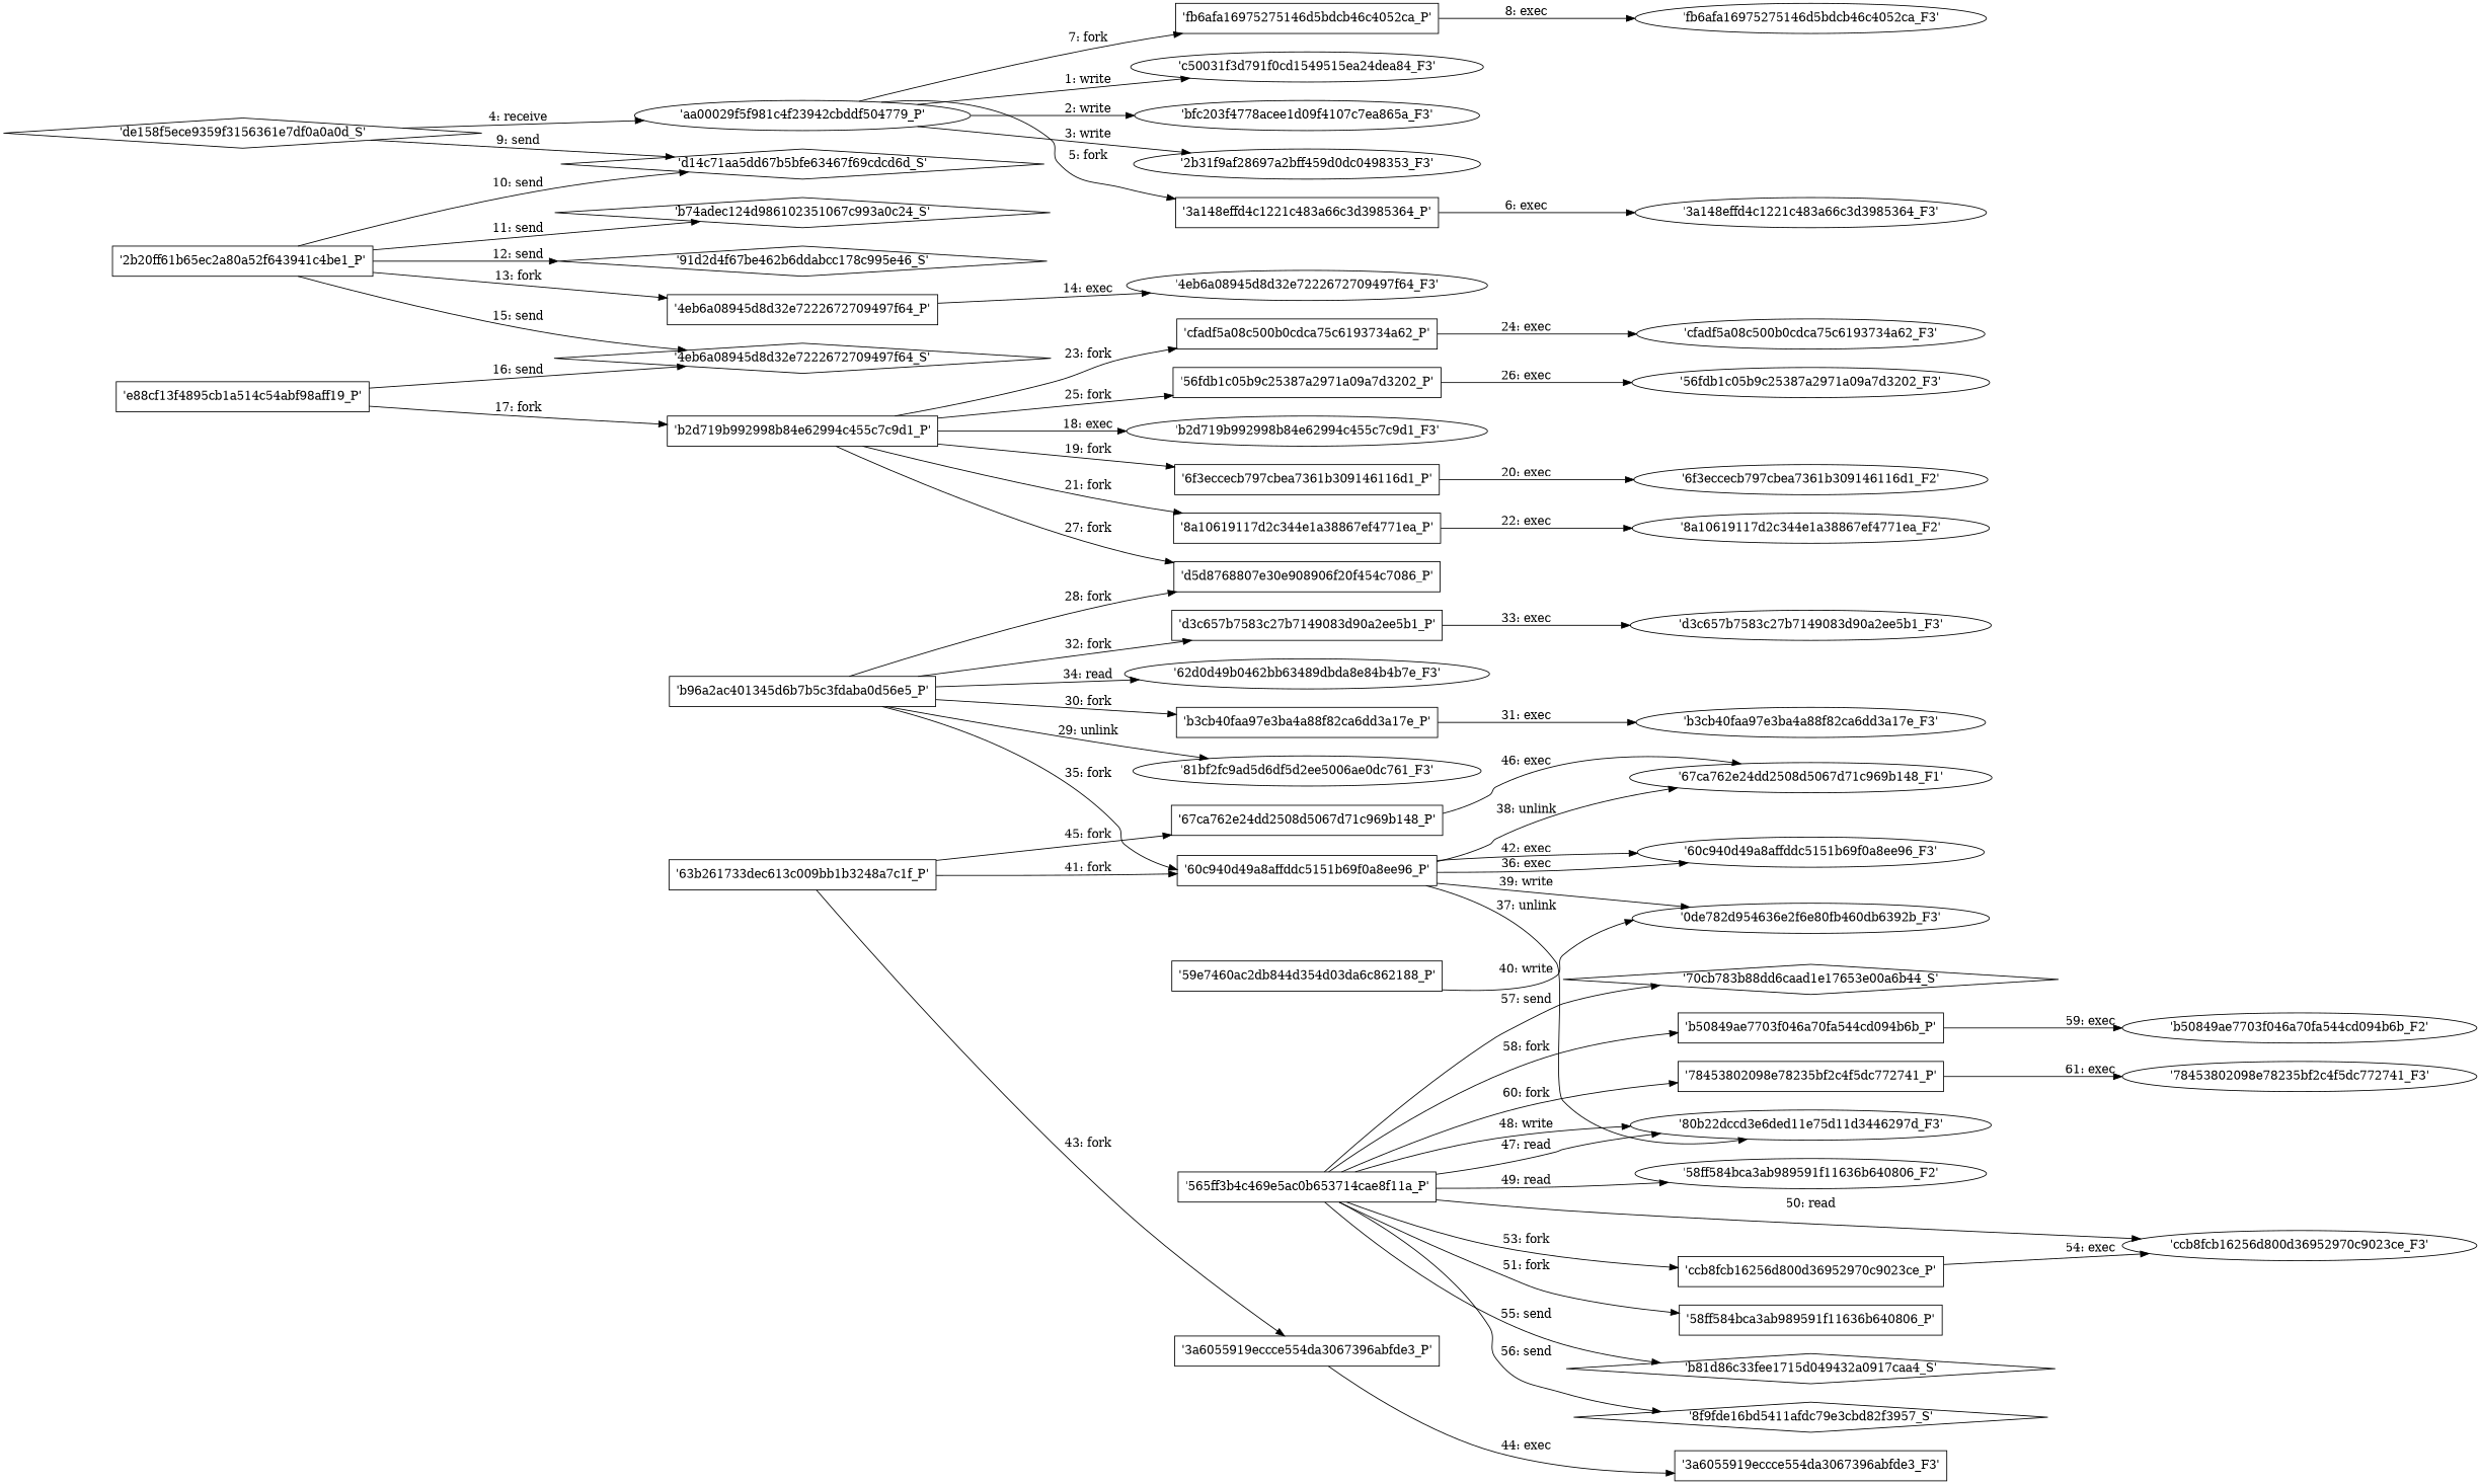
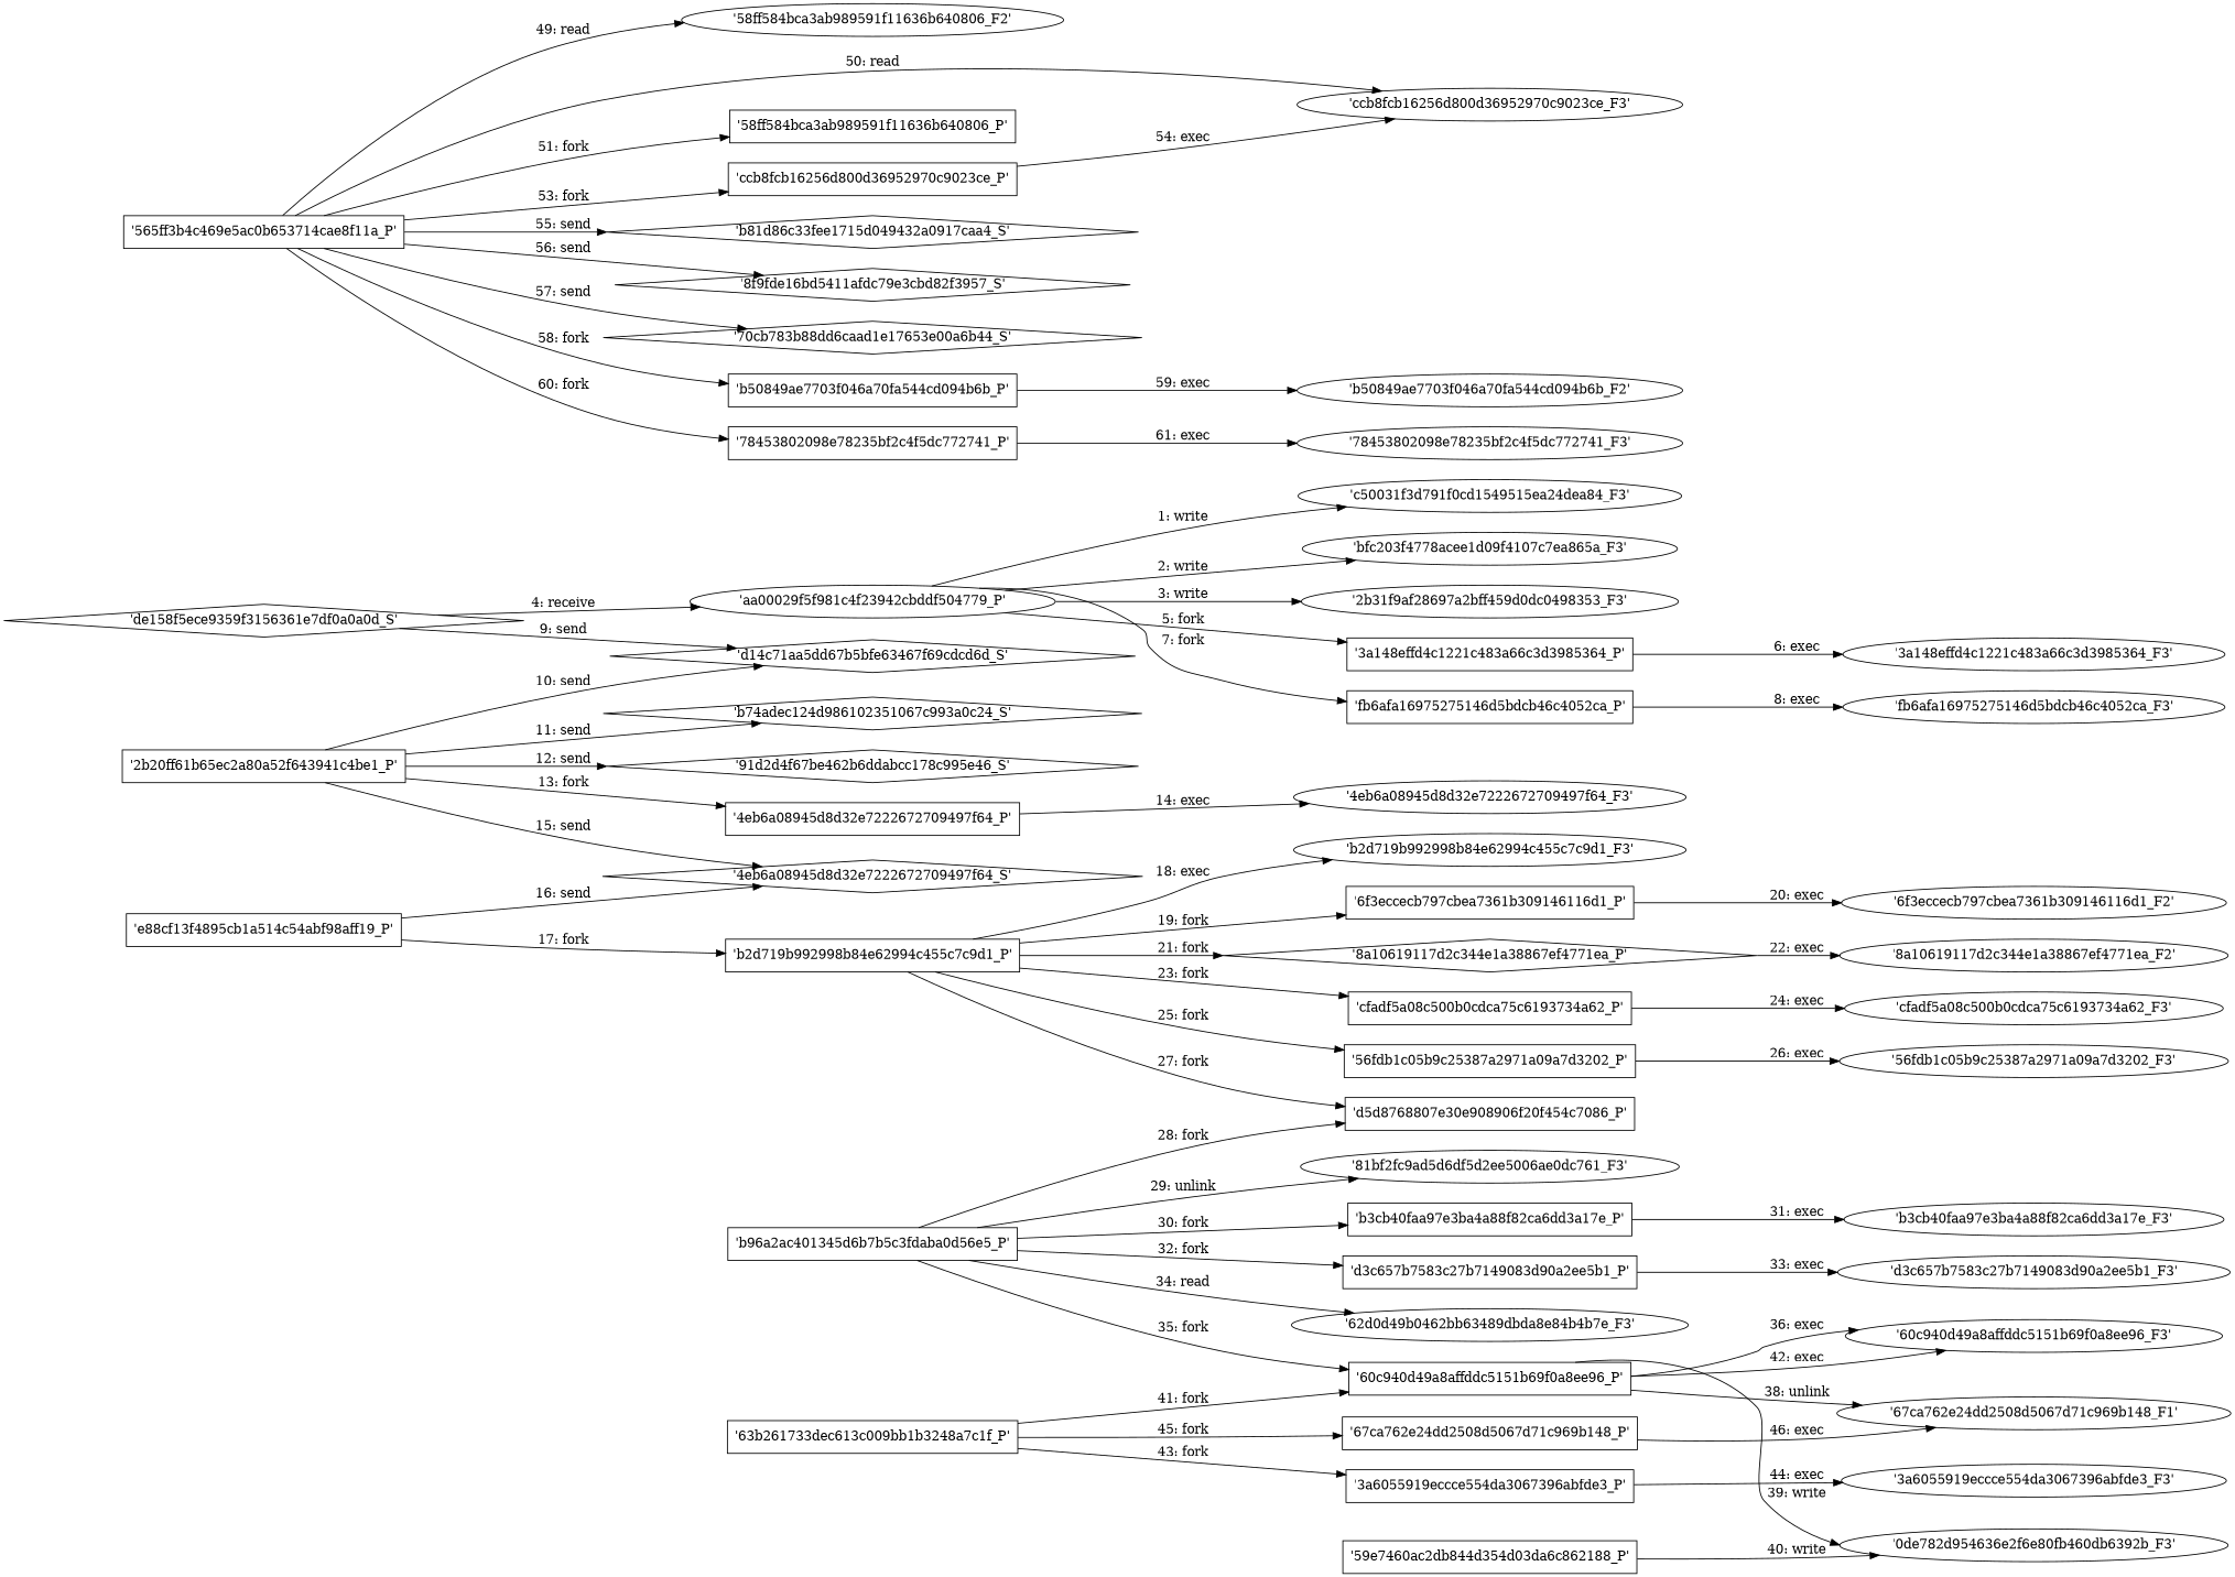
  digraph {
    engine=neato
    fixedsize=false
    fontsize=10
    nodesep=0.3
    rankdir=LR
    ranksep=0
    splines=true
    node [node_type=Process shape=ellipse]
    "'c50031f3d791f0cd1549515ea24dea84_F3'" [node_type=file]
    "'aa00029f5f981c4f23942cbddf504779_P'"
    "'bfc203f4778acee1d09f4107c7ea865a_F3'" [node_type=file]
    "'2b31f9af28697a2bff459d0dc0498353_F3'" [node_type=file]
    "'3a148effd4c1221c483a66c3d3985364_P'" [shape=box]
    "'fb6afa16975275146d5bdcb46c4052ca_P'" [shape=box]
    "'3a148effd4c1221c483a66c3d3985364_F3'" [node_type=File]
    "'fb6afa16975275146d5bdcb46c4052ca_F3'" [node_type=File]
    "'d14c71aa5dd67b5bfe63467f69cdcd6d_S'" [node_type=Socket shape=diamond]
    "'de158f5ece9359f3156361e7df0a0a0d_S'" [node_type=Socket shape=diamond]
    "'2b20ff61b65ec2a80a52f643941c4be1_P'" [shape=box]
    "'b74adec124d986102351067c993a0c24_S'" [node_type=Socket shape=diamond]
    "'91d2d4f67be462b6ddabcc178c995e46_S'" [node_type=Socket shape=diamond]
    "'4eb6a08945d8d32e7222672709497f64_P'" [shape=box]
    "'4eb6a08945d8d32e7222672709497f64_S'" [node_type=Socket shape=diamond]
    "'4eb6a08945d8d32e7222672709497f64_F3'" [node_type=File]
    "'e88cf13f4895cb1a514c54abf98aff19_P'" [shape=box]
    "'b2d719b992998b84e62994c455c7c9d1_P'" [shape=box]
    "'b2d719b992998b84e62994c455c7c9d1_F3'" [node_type=File]
    "'6f3eccecb797cbea7361b309146116d1_P'" [shape=box]
-   "'8a10619117d2c344e1a38867ef4771ea_P'" [shape=box]
+   "'8a10619117d2c344e1a38867ef4771ea_P'" [shape=diamond]
    "'cfadf5a08c500b0cdca75c6193734a62_P'" [shape=box]
    "'56fdb1c05b9c25387a2971a09a7d3202_P'" [shape=box]
    "'d5d8768807e30e908906f20f454c7086_P'" [shape=box]
    "'6f3eccecb797cbea7361b309146116d1_F2'" [node_type=File]
    "'8a10619117d2c344e1a38867ef4771ea_F2'" [node_type=File]
    "'cfadf5a08c500b0cdca75c6193734a62_F3'" [node_type=File]
    "'56fdb1c05b9c25387a2971a09a7d3202_F3'" [node_type=File]
    "'b96a2ac401345d6b7b5c3fdaba0d56e5_P'" [shape=box]
    "'81bf2fc9ad5d6df5d2ee5006ae0dc761_F3'" [node_type=file]
    "'b3cb40faa97e3ba4a88f82ca6dd3a17e_P'" [shape=box]
    "'d3c657b7583c27b7149083d90a2ee5b1_P'" [shape=box]
    "'62d0d49b0462bb63489dbda8e84b4b7e_F3'" [node_type=file]
    "'60c940d49a8affddc5151b69f0a8ee96_P'" [shape=box]
    "'b3cb40faa97e3ba4a88f82ca6dd3a17e_F3'" [node_type=File]
    "'d3c657b7583c27b7149083d90a2ee5b1_F3'" [node_type=File]
    "'60c940d49a8affddc5151b69f0a8ee96_F3'" [node_type=File]
-   "'80b22dccd3e6ded11e75d11d3446297d_F3'" [node_type=file]
    "'67ca762e24dd2508d5067d71c969b148_F1'" [node_type=File]
    "'0de782d954636e2f6e80fb460db6392b_F3'" [node_type=file]
    "'59e7460ac2db844d354d03da6c862188_P'" [shape=box]
    "'63b261733dec613c009bb1b3248a7c1f_P'" [shape=box]
    "'3a6055919eccce554da3067396abfde3_P'" [shape=box]
    "'67ca762e24dd2508d5067d71c969b148_P'" [shape=box]
-   "'3a6055919eccce554da3067396abfde3_F3'" [node_type=File shape=box]
+   "'3a6055919eccce554da3067396abfde3_F3'" [node_type=File]
    "'565ff3b4c469e5ac0b653714cae8f11a_P'" [shape=box]
    "'58ff584bca3ab989591f11636b640806_F2'" [node_type=File]
    "'ccb8fcb16256d800d36952970c9023ce_F3'" [node_type=File]
    "'58ff584bca3ab989591f11636b640806_P'" [shape=box]
    "'ccb8fcb16256d800d36952970c9023ce_P'" [shape=box]
    "'b81d86c33fee1715d049432a0917caa4_S'" [node_type=Socket shape=diamond]
    "'8f9fde16bd5411afdc79e3cbd82f3957_S'" [node_type=Socket shape=diamond]
    "'70cb783b88dd6caad1e17653e00a6b44_S'" [node_type=Socket shape=diamond]
    "'b50849ae7703f046a70fa544cd094b6b_P'" [shape=box]
    "'78453802098e78235bf2c4f5dc772741_P'" [shape=box]
    "'b50849ae7703f046a70fa544cd094b6b_F2'" [node_type=File]
    "'78453802098e78235bf2c4f5dc772741_F3'" [node_type=File]
    "'aa00029f5f981c4f23942cbddf504779_P'" -> "'c50031f3d791f0cd1549515ea24dea84_F3'" [label="1: write"]
    "'aa00029f5f981c4f23942cbddf504779_P'" -> "'bfc203f4778acee1d09f4107c7ea865a_F3'" [label="2: write"]
    "'aa00029f5f981c4f23942cbddf504779_P'" -> "'2b31f9af28697a2bff459d0dc0498353_F3'" [label="3: write"]
    "'aa00029f5f981c4f23942cbddf504779_P'" -> "'3a148effd4c1221c483a66c3d3985364_P'" [label="5: fork"]
    "'aa00029f5f981c4f23942cbddf504779_P'" -> "'fb6afa16975275146d5bdcb46c4052ca_P'" [label="7: fork"]
    "'3a148effd4c1221c483a66c3d3985364_P'" -> "'3a148effd4c1221c483a66c3d3985364_F3'" [label="6: exec"]
    "'fb6afa16975275146d5bdcb46c4052ca_P'" -> "'fb6afa16975275146d5bdcb46c4052ca_F3'" [label="8: exec"]
    "'de158f5ece9359f3156361e7df0a0a0d_S'" -> "'aa00029f5f981c4f23942cbddf504779_P'" [label="4: receive"]
    "'de158f5ece9359f3156361e7df0a0a0d_S'" -> "'d14c71aa5dd67b5bfe63467f69cdcd6d_S'" [label="9: send"]
    "'2b20ff61b65ec2a80a52f643941c4be1_P'" -> "'d14c71aa5dd67b5bfe63467f69cdcd6d_S'" [label="10: send"]
    "'2b20ff61b65ec2a80a52f643941c4be1_P'" -> "'b74adec124d986102351067c993a0c24_S'" [label="11: send"]
    "'2b20ff61b65ec2a80a52f643941c4be1_P'" -> "'91d2d4f67be462b6ddabcc178c995e46_S'" [label="12: send"]
    "'2b20ff61b65ec2a80a52f643941c4be1_P'" -> "'4eb6a08945d8d32e7222672709497f64_P'" [label="13: fork"]
    "'2b20ff61b65ec2a80a52f643941c4be1_P'" -> "'4eb6a08945d8d32e7222672709497f64_S'" [label="15: send"]
    "'4eb6a08945d8d32e7222672709497f64_P'" -> "'4eb6a08945d8d32e7222672709497f64_F3'" [label="14: exec"]
    "'e88cf13f4895cb1a514c54abf98aff19_P'" -> "'4eb6a08945d8d32e7222672709497f64_S'" [label="16: send"]
    "'e88cf13f4895cb1a514c54abf98aff19_P'" -> "'b2d719b992998b84e62994c455c7c9d1_P'" [label="17: fork"]
    "'b2d719b992998b84e62994c455c7c9d1_P'" -> "'b2d719b992998b84e62994c455c7c9d1_F3'" [label="18: exec"]
    "'b2d719b992998b84e62994c455c7c9d1_P'" -> "'6f3eccecb797cbea7361b309146116d1_P'" [label="19: fork"]
    "'b2d719b992998b84e62994c455c7c9d1_P'" -> "'8a10619117d2c344e1a38867ef4771ea_P'" [label="21: fork"]
    "'b2d719b992998b84e62994c455c7c9d1_P'" -> "'cfadf5a08c500b0cdca75c6193734a62_P'" [label="23: fork"]
    "'b2d719b992998b84e62994c455c7c9d1_P'" -> "'56fdb1c05b9c25387a2971a09a7d3202_P'" [label="25: fork"]
    "'b2d719b992998b84e62994c455c7c9d1_P'" -> "'d5d8768807e30e908906f20f454c7086_P'" [label="27: fork"]
    "'6f3eccecb797cbea7361b309146116d1_P'" -> "'6f3eccecb797cbea7361b309146116d1_F2'" [label="20: exec"]
    "'8a10619117d2c344e1a38867ef4771ea_P'" -> "'8a10619117d2c344e1a38867ef4771ea_F2'" [label="22: exec"]
    "'cfadf5a08c500b0cdca75c6193734a62_P'" -> "'cfadf5a08c500b0cdca75c6193734a62_F3'" [label="24: exec"]
    "'56fdb1c05b9c25387a2971a09a7d3202_P'" -> "'56fdb1c05b9c25387a2971a09a7d3202_F3'" [label="26: exec"]
    "'b96a2ac401345d6b7b5c3fdaba0d56e5_P'" -> "'d5d8768807e30e908906f20f454c7086_P'" [label="28: fork"]
    "'b96a2ac401345d6b7b5c3fdaba0d56e5_P'" -> "'81bf2fc9ad5d6df5d2ee5006ae0dc761_F3'" [label="29: unlink"]
    "'b96a2ac401345d6b7b5c3fdaba0d56e5_P'" -> "'b3cb40faa97e3ba4a88f82ca6dd3a17e_P'" [label="30: fork"]
    "'b96a2ac401345d6b7b5c3fdaba0d56e5_P'" -> "'d3c657b7583c27b7149083d90a2ee5b1_P'" [label="32: fork"]
    "'b96a2ac401345d6b7b5c3fdaba0d56e5_P'" -> "'62d0d49b0462bb63489dbda8e84b4b7e_F3'" [label="34: read"]
    "'b96a2ac401345d6b7b5c3fdaba0d56e5_P'" -> "'60c940d49a8affddc5151b69f0a8ee96_P'" [label="35: fork"]
    "'b3cb40faa97e3ba4a88f82ca6dd3a17e_P'" -> "'b3cb40faa97e3ba4a88f82ca6dd3a17e_F3'" [label="31: exec"]
    "'d3c657b7583c27b7149083d90a2ee5b1_P'" -> "'d3c657b7583c27b7149083d90a2ee5b1_F3'" [label="33: exec"]
    "'60c940d49a8affddc5151b69f0a8ee96_P'" -> "'60c940d49a8affddc5151b69f0a8ee96_F3'" [label="36: exec"]
    "'60c940d49a8affddc5151b69f0a8ee96_P'" -> "'60c940d49a8affddc5151b69f0a8ee96_F3'" [label="42: exec"]
-   "'60c940d49a8affddc5151b69f0a8ee96_P'" -> "'80b22dccd3e6ded11e75d11d3446297d_F3'" [label="37: unlink"]
    "'60c940d49a8affddc5151b69f0a8ee96_P'" -> "'67ca762e24dd2508d5067d71c969b148_F1'" [label="38: unlink"]
    "'60c940d49a8affddc5151b69f0a8ee96_P'" -> "'0de782d954636e2f6e80fb460db6392b_F3'" [label="39: write"]
    "'59e7460ac2db844d354d03da6c862188_P'" -> "'0de782d954636e2f6e80fb460db6392b_F3'" [label="40: write"]
    "'63b261733dec613c009bb1b3248a7c1f_P'" -> "'60c940d49a8affddc5151b69f0a8ee96_P'" [label="41: fork"]
    "'63b261733dec613c009bb1b3248a7c1f_P'" -> "'3a6055919eccce554da3067396abfde3_P'" [label="43: fork"]
    "'63b261733dec613c009bb1b3248a7c1f_P'" -> "'67ca762e24dd2508d5067d71c969b148_P'" [label="45: fork"]
    "'3a6055919eccce554da3067396abfde3_P'" -> "'3a6055919eccce554da3067396abfde3_F3'" [label="44: exec"]
    "'67ca762e24dd2508d5067d71c969b148_P'" -> "'67ca762e24dd2508d5067d71c969b148_F1'" [label="46: exec"]
-   "'565ff3b4c469e5ac0b653714cae8f11a_P'" -> "'80b22dccd3e6ded11e75d11d3446297d_F3'" [label="47: read"]
-   "'565ff3b4c469e5ac0b653714cae8f11a_P'" -> "'80b22dccd3e6ded11e75d11d3446297d_F3'" [label="48: write"]
    "'565ff3b4c469e5ac0b653714cae8f11a_P'" -> "'58ff584bca3ab989591f11636b640806_F2'" [label="49: read"]
    "'565ff3b4c469e5ac0b653714cae8f11a_P'" -> "'ccb8fcb16256d800d36952970c9023ce_F3'" [label="50: read"]
    "'565ff3b4c469e5ac0b653714cae8f11a_P'" -> "'58ff584bca3ab989591f11636b640806_P'" [label="51: fork"]
    "'565ff3b4c469e5ac0b653714cae8f11a_P'" -> "'ccb8fcb16256d800d36952970c9023ce_P'" [label="53: fork"]
    "'565ff3b4c469e5ac0b653714cae8f11a_P'" -> "'b81d86c33fee1715d049432a0917caa4_S'" [label="55: send"]
    "'565ff3b4c469e5ac0b653714cae8f11a_P'" -> "'8f9fde16bd5411afdc79e3cbd82f3957_S'" [label="56: send"]
    "'565ff3b4c469e5ac0b653714cae8f11a_P'" -> "'70cb783b88dd6caad1e17653e00a6b44_S'" [label="57: send"]
    "'565ff3b4c469e5ac0b653714cae8f11a_P'" -> "'b50849ae7703f046a70fa544cd094b6b_P'" [label="58: fork"]
    "'565ff3b4c469e5ac0b653714cae8f11a_P'" -> "'78453802098e78235bf2c4f5dc772741_P'" [label="60: fork"]
    "'ccb8fcb16256d800d36952970c9023ce_P'" -> "'ccb8fcb16256d800d36952970c9023ce_F3'" [label="54: exec"]
    "'b50849ae7703f046a70fa544cd094b6b_P'" -> "'b50849ae7703f046a70fa544cd094b6b_F2'" [label="59: exec"]
    "'78453802098e78235bf2c4f5dc772741_P'" -> "'78453802098e78235bf2c4f5dc772741_F3'" [label="61: exec"]
  }
